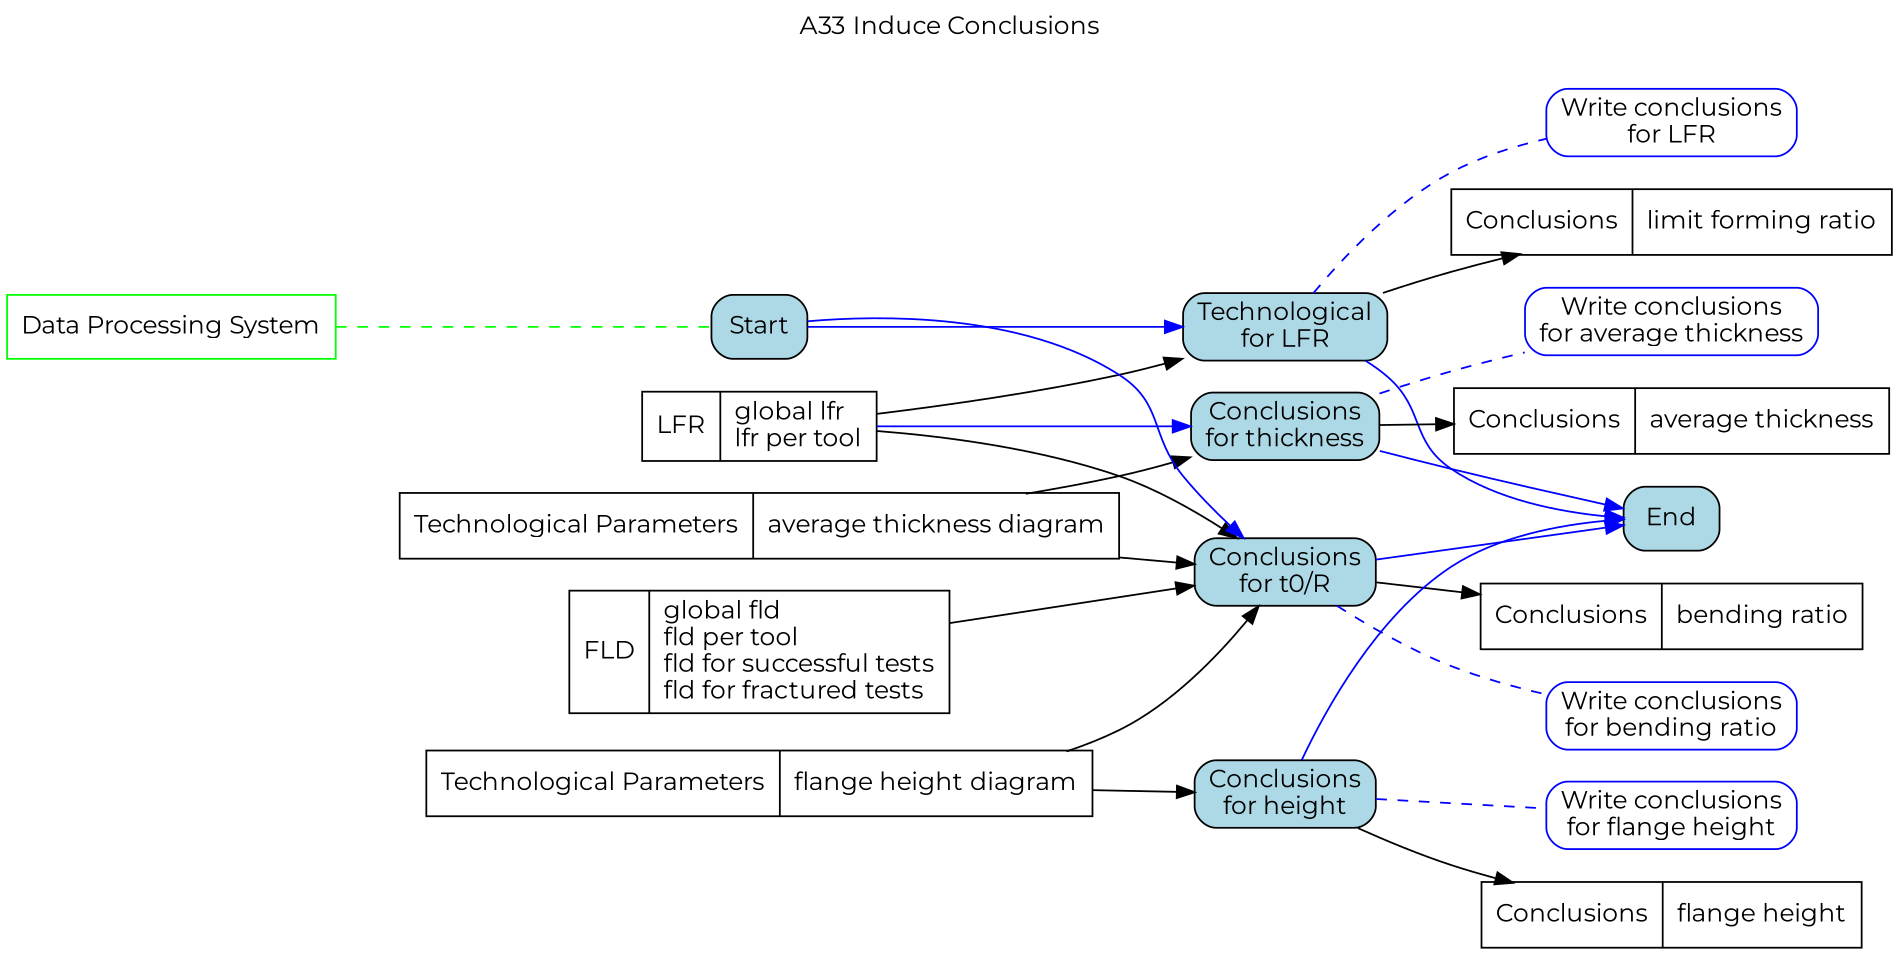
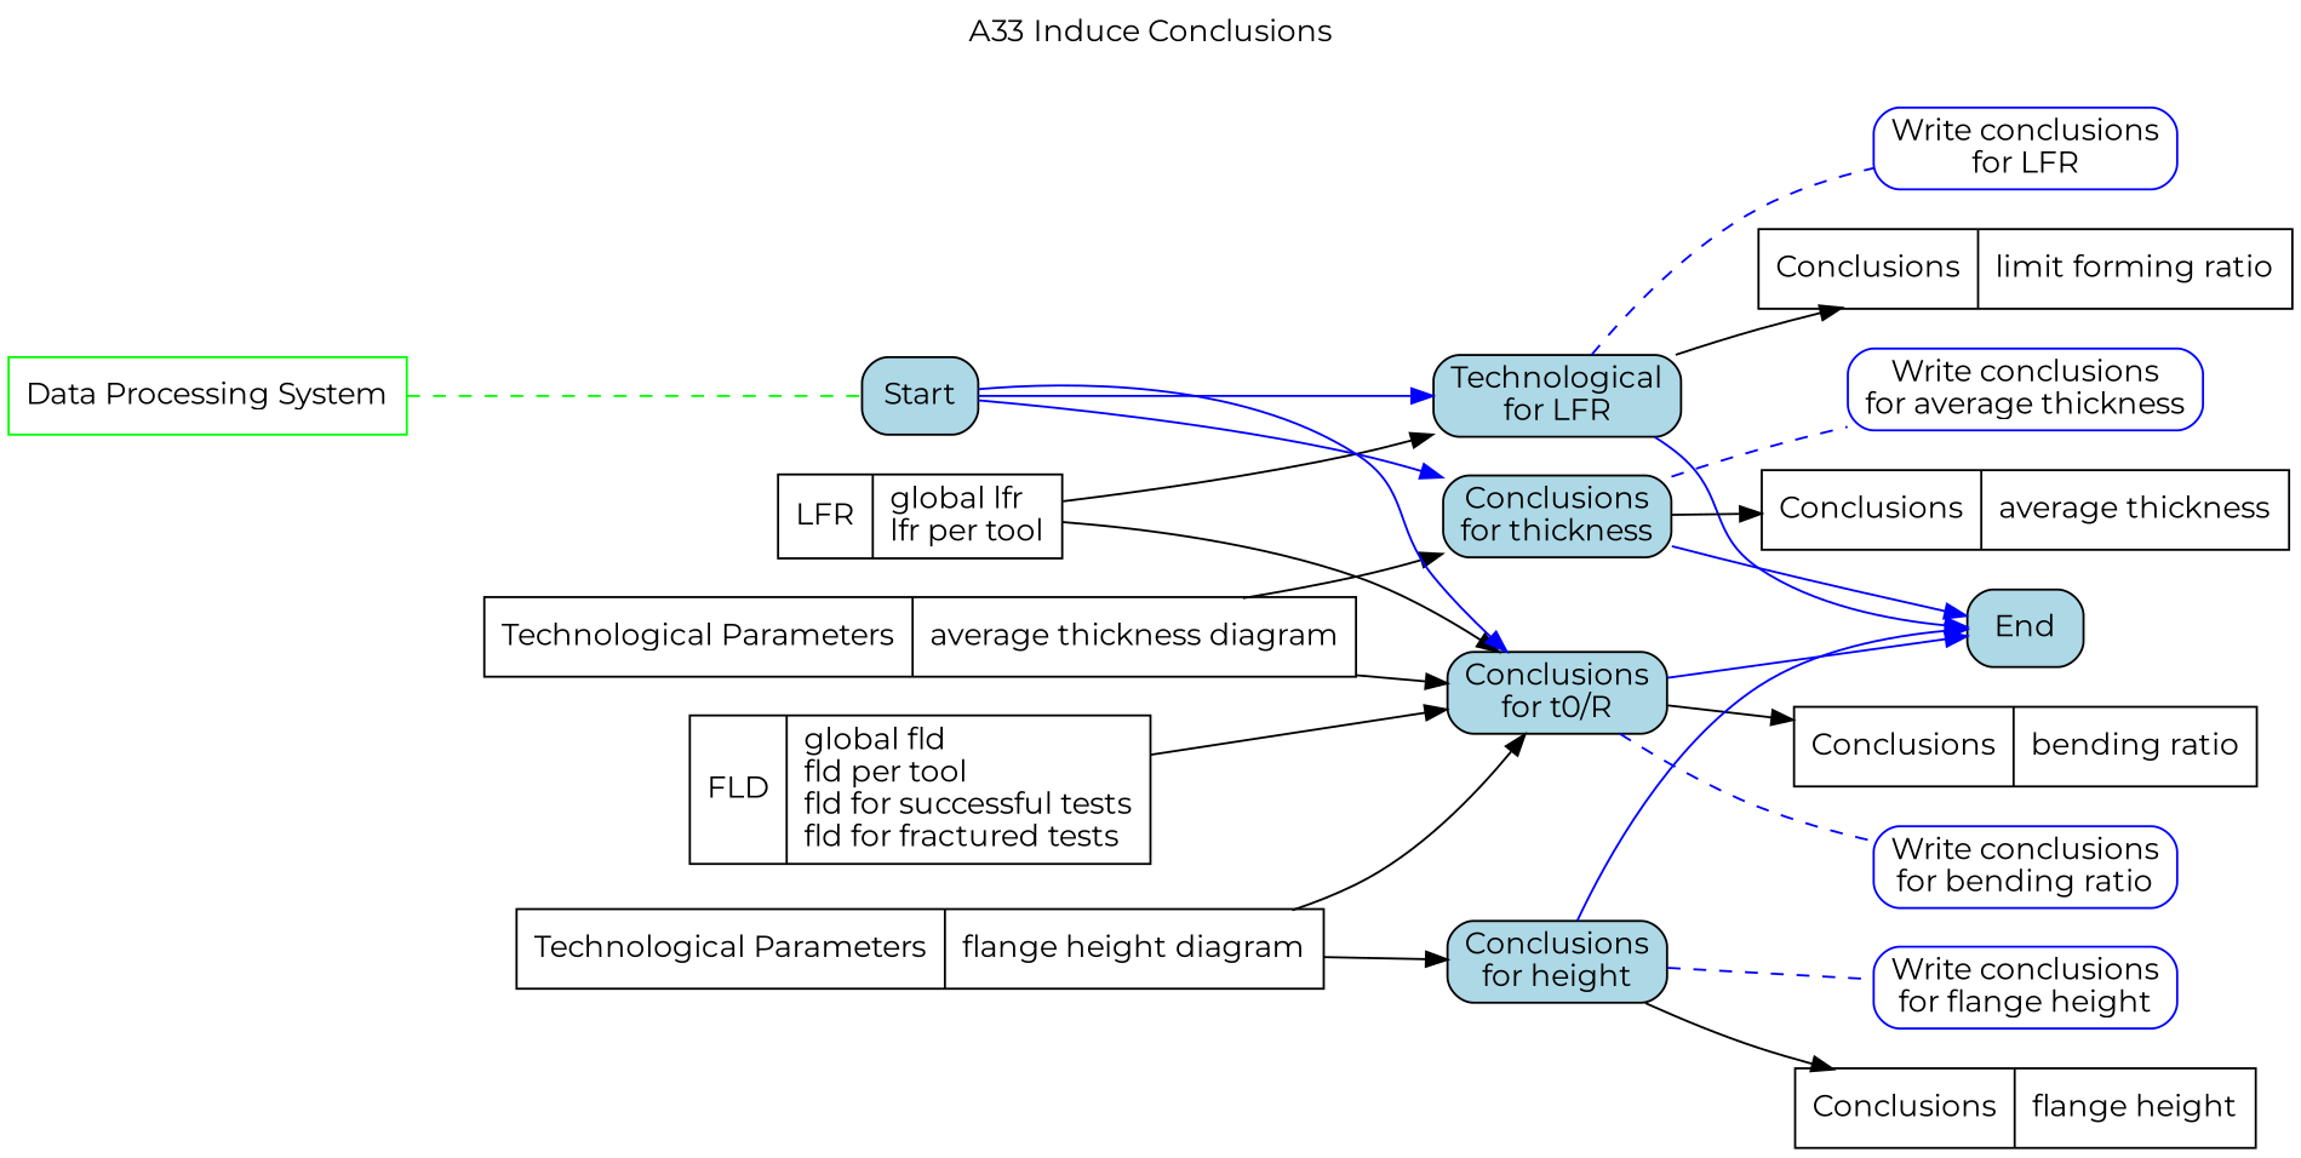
  digraph {
    fontname=Montserrat
    label="A33 Induce Conclusions"
    labelloc=t
    rankdir=LR
    node [color=black fillcolor=white fontname=Montserrat shape=box style="filled, rounded"]
    edge [color=black dir=forward fontcolor=black fontname=Montserrat style=solid]
    n1 [label="{LFR|global lfr\llfr per tool\l}" shape=record style=filled]
    n2 [fillcolor=lightblue label="Technological\nfor LFR"]
    n3 [fillcolor=lightblue label="Conclusions\nfor t0/R"]
    n4 [label="{Conclusions|limit forming ratio\l}" shape=record style=filled]
    End [fillcolor=lightblue]
    n6 [color=blue label="Write conclusions\nfor LFR"]
    n7 [label="{Conclusions|bending ratio\l}" shape=record style=filled]
    n8 [color=blue label="Write conclusions\nfor bending ratio"]
    n9 [label="{FLD|global fld\lfld per tool\lfld for successful tests\lfld for fractured tests\l}" shape=record style=filled]
    n10 [label="{Technological Parameters|flange height diagram\l}" shape=record style=filled]
    n11 [fillcolor=lightblue label="Conclusions\nfor height"]
    n12 [label="{Conclusions|flange height\l}" shape=record style=filled]
    n13 [color=blue label="Write conclusions\nfor flange height"]
    n14 [label="{Technological Parameters|average thickness diagram\l}" shape=record style=filled]
    n15 [fillcolor=lightblue label="Conclusions\nfor thickness"]
    n16 [label="{Conclusions|average thickness\l}" shape=record style=filled]
    n17 [color=blue label="Write conclusions\nfor average thickness"]
    n18 [color=green label="Data Processing System" style=filled]
    Start [fillcolor=lightblue]
    n1 -> n2
    n1 -> n3
    n2 -> n4
    n2 -> End [color=blue fontcolor=blue]
    n2 -> n6 [color=blue dir=none style=dashed fontcolor=""]
    n3 -> End [color=blue fontcolor=blue]
    n3 -> n7
    n3 -> n8 [color=blue dir=none style=dashed fontcolor=""]
    n9 -> n3
    n10 -> n3
    n10 -> n11
    n11 -> End [color=blue fontcolor=blue]
    n11 -> n12
    n11 -> n13 [color=blue dir=none style=dashed fontcolor=""]
    n14 -> n3
    n14 -> n15
    n15 -> End [color=blue fontcolor=blue]
    n15 -> n16
    n15 -> n17 [color=blue dir=none style=dashed fontcolor=""]
    n18 -> Start [color=green dir=none fontcolor=blue style=dashed]
    Start -> n2 [color=blue fontcolor=blue]
    Start -> n3 [color=blue fontcolor=blue]
-   n1 -> n15 [color=blue fontcolor=blue]
+   Start -> n15 [color=blue fontcolor=blue]
  }
